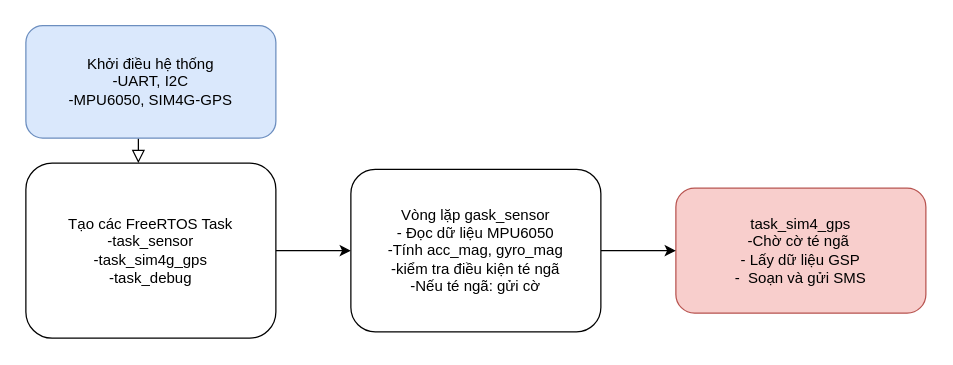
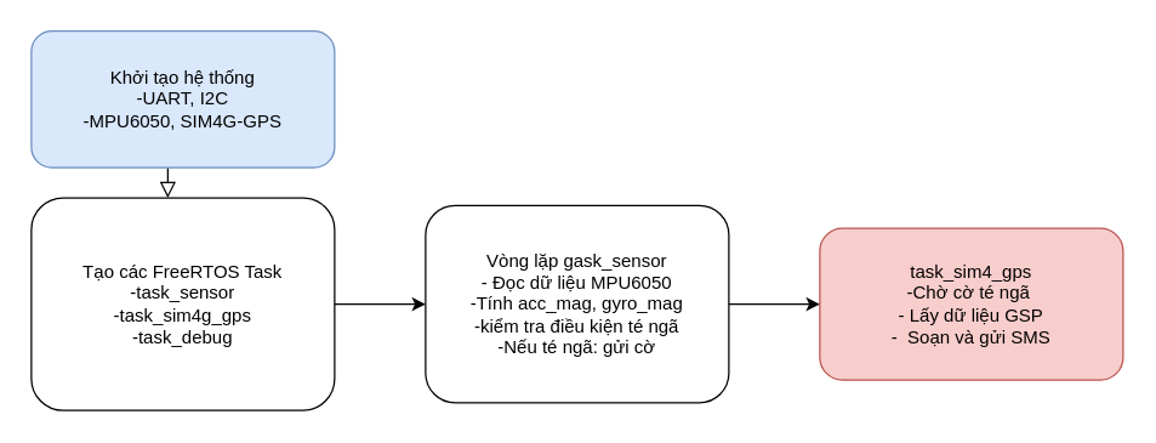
  <mxCell id="0" />
  <mxCell id="1" parent="0" />
  <mxCell id="2" value="" style="rounded=0;html=1;jettySize=auto;orthogonalLoop=1;fontSize=11;endArrow=block;endFill=0;endSize=8;strokeWidth=1;shadow=0;labelBackgroundColor=none;edgeStyle=orthogonalEdgeStyle;" parent="1" source="3" target="6" edge="1"><mxGeometry relative="1" as="geometry"><mxPoint x="80" y="140" as="targetPoint" /><Array as="points"><mxPoint x="110" y="120" /><mxPoint x="110" y="120" /></Array></mxGeometry></mxCell>
- <mxCell id="3" value="Khởi điều hệ thống&lt;div&gt;-UART, I2C&lt;/div&gt;&lt;div&gt;-MPU6050, SIM4G-GPS&lt;/div&gt;" style="rounded=1;whiteSpace=wrap;html=1;fontSize=12;glass=0;strokeWidth=1;shadow=0;fillColor=#dae8fc;strokeColor=#6c8ebf;" parent="1" vertex="1"><mxGeometry x="20" y="20" width="200" height="90" as="geometry" /></mxCell>
+ <mxCell id="3" value="Khởi tạo hệ thống&lt;div&gt;-UART, I2C&lt;/div&gt;&lt;div&gt;-MPU6050, SIM4G-GPS&lt;/div&gt;" style="rounded=1;whiteSpace=wrap;html=1;fontSize=12;glass=0;strokeWidth=1;shadow=0;fillColor=#dae8fc;strokeColor=#6c8ebf;" parent="1" vertex="1"><mxGeometry x="20" y="20" width="200" height="90" as="geometry" /></mxCell>
  <mxCell id="4" value="task_sim4_gps&lt;div&gt;-Chờ cờ té ngã&amp;nbsp;&lt;/div&gt;&lt;div&gt;- Lấy dữ liệu GSP&lt;/div&gt;&lt;div&gt;-&amp;nbsp; Soạn và gửi SMS&lt;/div&gt;" style="rounded=1;whiteSpace=wrap;html=1;fontSize=12;glass=0;strokeWidth=1;shadow=0;fillColor=#f8cecc;strokeColor=#b85450;" parent="1" vertex="1"><mxGeometry x="540" y="150" width="200" height="100" as="geometry" /></mxCell>
  <mxCell id="5" value="" style="edgeStyle=orthogonalEdgeStyle;rounded=0;orthogonalLoop=1;jettySize=auto;html=1;" parent="1" source="6" target="8" edge="1"><mxGeometry relative="1" as="geometry" /></mxCell>
  <mxCell id="6" value="Tạo các FreeRTOS Task&lt;div&gt;-task_sensor&lt;/div&gt;&lt;div&gt;-task_sim4g_gps&lt;/div&gt;&lt;div&gt;-task_debug&lt;/div&gt;" style="rounded=1;whiteSpace=wrap;html=1;" parent="1" vertex="1"><mxGeometry x="20" y="130" width="200" height="140" as="geometry" /></mxCell>
  <mxCell id="7" value="" style="edgeStyle=orthogonalEdgeStyle;rounded=0;orthogonalLoop=1;jettySize=auto;html=1;" edge="1" parent="1" source="8" target="4"><mxGeometry relative="1" as="geometry" /></mxCell>
  <mxCell id="8" value="Vòng lặp gask_sensor&lt;div&gt;- Đọc dữ liệu MPU6050&lt;/div&gt;&lt;div&gt;-Tính acc_mag, gyro_mag&lt;/div&gt;&lt;div&gt;-kiểm tra điều kiện té ngã&lt;/div&gt;&lt;div&gt;-Nếu té ngã: gửi cờ&lt;/div&gt;" style="rounded=1;whiteSpace=wrap;html=1;" parent="1" vertex="1"><mxGeometry x="280" y="135" width="200" height="130" as="geometry" /></mxCell>
